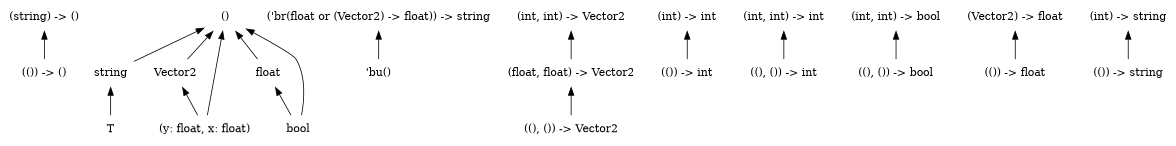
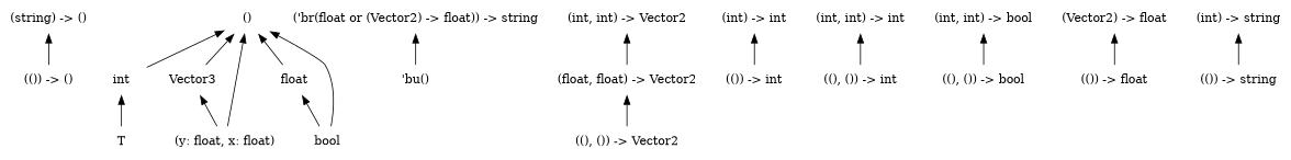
  digraph {
    node [shape=none]
    edge [dir=back]
    "(string) -> ()"
    "(()) -> ()"
-   string
+   string [label=int]
    T
-   Vector2
+   Vector2 [label=Vector3]
    "(y: float, x: float)"
    "('br(float or (Vector2) -> float)) -> string"
    "'bu()"
    "(int, int) -> Vector2"
    "(float, float) -> Vector2"
    "((), ()) -> Vector2"
    "(int) -> int"
    "(()) -> int"
    "(int, int) -> int"
    "((), ()) -> int"
    "()"
    float
    n18 [label=bool]
    "(int, int) -> bool"
    "((), ()) -> bool"
    "(Vector2) -> float"
    "(()) -> float"
    "(int) -> string"
    "(()) -> string"
    "(string) -> ()" -> "(()) -> ()"
    string -> T
    Vector2 -> "(y: float, x: float)"
    "('br(float or (Vector2) -> float)) -> string" -> "'bu()"
    "(int, int) -> Vector2" -> "(float, float) -> Vector2"
    "(float, float) -> Vector2" -> "((), ()) -> Vector2"
    "(int) -> int" -> "(()) -> int"
    "(int, int) -> int" -> "((), ()) -> int"
    "()" -> string
    "()" -> Vector2
    "()" -> "(y: float, x: float)"
    "()" -> float
    "()" -> n18
    float -> n18
    "(int, int) -> bool" -> "((), ()) -> bool"
    "(Vector2) -> float" -> "(()) -> float"
    "(int) -> string" -> "(()) -> string"
  }
